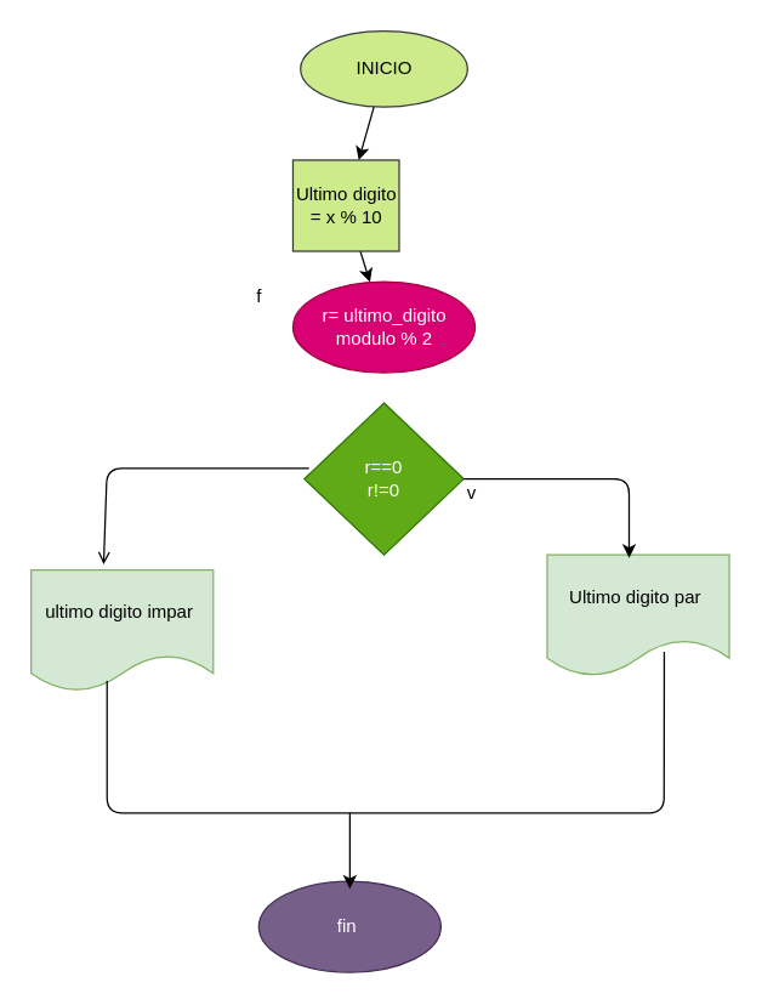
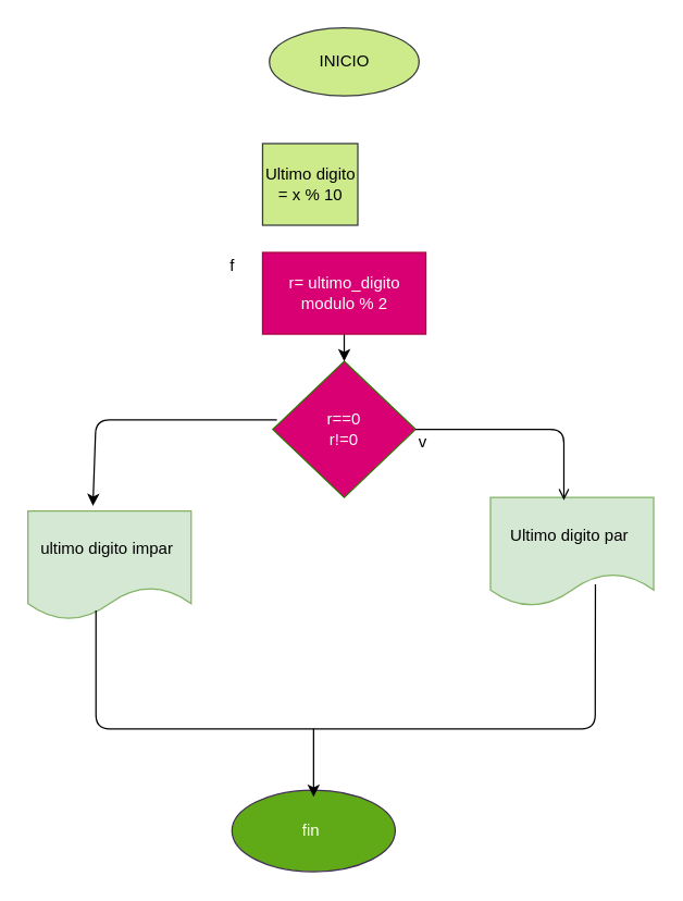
  <mxCell id="0" />
  <mxCell id="1" parent="0" />
- <mxCell id="2" value="" style="edgeStyle=none;html=1;" parent="1" source="3" target="15" edge="1"><mxGeometry relative="1" as="geometry" /></mxCell>
  <mxCell id="3" value="&lt;font color=&quot;#000000&quot;&gt;INICIO&lt;/font&gt;" style="ellipse;whiteSpace=wrap;html=1;fillColor=#cdeb8b;strokeColor=#36393d;" parent="1" vertex="1"><mxGeometry x="197.5" y="20" width="110" height="50" as="geometry" /></mxCell>
  <mxCell id="4" value="&lt;font color=&quot;#000000&quot;&gt;Ultimo digito par&amp;nbsp;&lt;/font&gt;" style="shape=document;whiteSpace=wrap;html=1;boundedLbl=1;fillColor=#d5e8d4;strokeColor=#82b366;" parent="1" vertex="1"><mxGeometry x="360" y="365" width="120" height="80" as="geometry" /></mxCell>
- <mxCell id="5" value="fin&amp;nbsp;" style="ellipse;whiteSpace=wrap;html=1;fillColor=#76608a;strokeColor=#432D57;fontColor=#ffffff;" parent="1" vertex="1"><mxGeometry x="170" y="580" width="120" height="60" as="geometry" /></mxCell>
- <mxCell id="6" value="r==0&lt;br&gt;r!=0" style="rhombus;whiteSpace=wrap;html=1;fillColor=#60a917;strokeColor=#2D7600;fontColor=#ffffff;" parent="1" vertex="1"><mxGeometry x="200" y="265" width="105" height="100" as="geometry" /></mxCell>
- <mxCell id="7" value="" style="endArrow=classic;html=1;exitX=1;exitY=0.5;exitDx=0;exitDy=0;entryX=0.45;entryY=0.025;entryDx=0;entryDy=0;entryPerimeter=0;" parent="1" source="6" target="4" edge="1"><mxGeometry width="50" height="50" relative="1" as="geometry"><mxPoint x="230" y="425" as="sourcePoint" /><mxPoint x="280" y="375" as="targetPoint" /><Array as="points"><mxPoint x="414" y="315" /></Array></mxGeometry></mxCell>
+ <mxCell id="5" value="fin&amp;nbsp;" style="ellipse;whiteSpace=wrap;html=1;fillColor=#60a917;strokeColor=#432D57;fontColor=#ffffff;" parent="1" vertex="1"><mxGeometry x="170" y="580" width="120" height="60" as="geometry" /></mxCell>
+ <mxCell id="6" value="r==0&lt;br&gt;r!=0" style="rhombus;whiteSpace=wrap;html=1;fillColor=#d80073;strokeColor=#2D7600;fontColor=#ffffff;" parent="1" vertex="1"><mxGeometry x="200" y="265" width="105" height="100" as="geometry" /></mxCell>
+ <mxCell id="7" value="" style="endArrow=open;html=1;exitX=1;exitY=0.5;exitDx=0;exitDy=0;entryX=0.45;entryY=0.025;entryDx=0;entryDy=0;entryPerimeter=0;" parent="1" source="6" target="4" edge="1"><mxGeometry width="50" height="50" relative="1" as="geometry"><mxPoint x="230" y="425" as="sourcePoint" /><mxPoint x="280" y="375" as="targetPoint" /><Array as="points"><mxPoint x="414" y="315" /></Array></mxGeometry></mxCell>
  <mxCell id="8" value="&lt;font color=&quot;#000000&quot;&gt;ultimo digito impar&amp;nbsp;&lt;/font&gt;" style="shape=document;whiteSpace=wrap;html=1;boundedLbl=1;fillColor=#d5e8d4;strokeColor=#82b366;" parent="1" vertex="1"><mxGeometry x="20" y="375" width="120" height="80" as="geometry" /></mxCell>
- <mxCell id="9" value="" style="endArrow=open;html=1;exitX=0.029;exitY=0.43;exitDx=0;exitDy=0;exitPerimeter=0;entryX=0.398;entryY=-0.047;entryDx=0;entryDy=0;entryPerimeter=0;" parent="1" source="6" target="8" edge="1"><mxGeometry width="50" height="50" relative="1" as="geometry"><mxPoint x="210" y="435" as="sourcePoint" /><mxPoint x="140" y="355" as="targetPoint" /><Array as="points"><mxPoint x="70" y="308" /></Array></mxGeometry></mxCell>
+ <mxCell id="9" value="" style="endArrow=classic;html=1;exitX=0.029;exitY=0.43;exitDx=0;exitDy=0;exitPerimeter=0;entryX=0.398;entryY=-0.047;entryDx=0;entryDy=0;entryPerimeter=0;" parent="1" source="6" target="8" edge="1"><mxGeometry width="50" height="50" relative="1" as="geometry"><mxPoint x="210" y="435" as="sourcePoint" /><mxPoint x="140" y="355" as="targetPoint" /><Array as="points"><mxPoint x="70" y="308" /></Array></mxGeometry></mxCell>
  <mxCell id="10" value="v" style="text;html=1;align=center;verticalAlign=middle;resizable=0;points=[];autosize=1;strokeColor=none;fillColor=none;" parent="1" vertex="1"><mxGeometry x="300" y="315" width="20" height="20" as="geometry" /></mxCell>
  <mxCell id="11" value="" style="endArrow=none;html=1;exitX=0.643;exitY=0.799;exitDx=0;exitDy=0;exitPerimeter=0;" parent="1" source="4" edge="1"><mxGeometry width="50" height="50" relative="1" as="geometry"><mxPoint x="190" y="565" as="sourcePoint" /><mxPoint x="70" y="448" as="targetPoint" /><Array as="points"><mxPoint x="437" y="535" /><mxPoint x="70" y="535" /></Array></mxGeometry></mxCell>
  <mxCell id="12" value="" style="endArrow=classic;html=1;entryX=0.5;entryY=0;entryDx=0;entryDy=0;" parent="1" edge="1"><mxGeometry width="50" height="50" relative="1" as="geometry"><mxPoint x="230" y="535" as="sourcePoint" /><mxPoint x="230" y="585" as="targetPoint" /></mxGeometry></mxCell>
  <mxCell id="13" value="f" style="text;html=1;align=center;verticalAlign=middle;resizable=0;points=[];autosize=1;strokeColor=none;fillColor=none;" parent="1" vertex="1"><mxGeometry x="160" y="185" width="20" height="20" as="geometry" /></mxCell>
- <mxCell id="14" value="" style="edgeStyle=none;html=1;fontColor=#000000;" parent="1" source="15" target="17" edge="1"><mxGeometry relative="1" as="geometry" /></mxCell>
  <mxCell id="15" value="&lt;font color=&quot;#000000&quot;&gt;Ultimo digito = x % 10&lt;/font&gt;" style="whiteSpace=wrap;html=1;fillColor=#cdeb8b;strokeColor=#36393d;" parent="1" vertex="1"><mxGeometry x="192.5" y="105" width="70" height="60" as="geometry" /></mxCell>
- <mxCell id="17" value="&lt;font color=&quot;#ffffff&quot;&gt;r= ultimo_digito&lt;br&gt;modulo % 2&lt;br&gt;&lt;/font&gt;" style="ellipse;whiteSpace=wrap;html=1;fontColor=#ffffff;fillColor=#d80073;strokeColor=#A50040;" parent="1" vertex="1"><mxGeometry x="192.5" y="185" width="120" height="60" as="geometry" /></mxCell>
+ <mxCell id="16" value="" style="edgeStyle=none;html=1;fontColor=#000000;" parent="1" source="17" target="6" edge="1"><mxGeometry relative="1" as="geometry" /></mxCell>
+ <mxCell id="17" value="&lt;font color=&quot;#ffffff&quot;&gt;r= ultimo_digito&lt;br&gt;modulo % 2&lt;br&gt;&lt;/font&gt;" style="rounded=0;whiteSpace=wrap;html=1;fontColor=#ffffff;fillColor=#d80073;strokeColor=#A50040;" parent="1" vertex="1"><mxGeometry x="192.5" y="185" width="120" height="60" as="geometry" /></mxCell>
